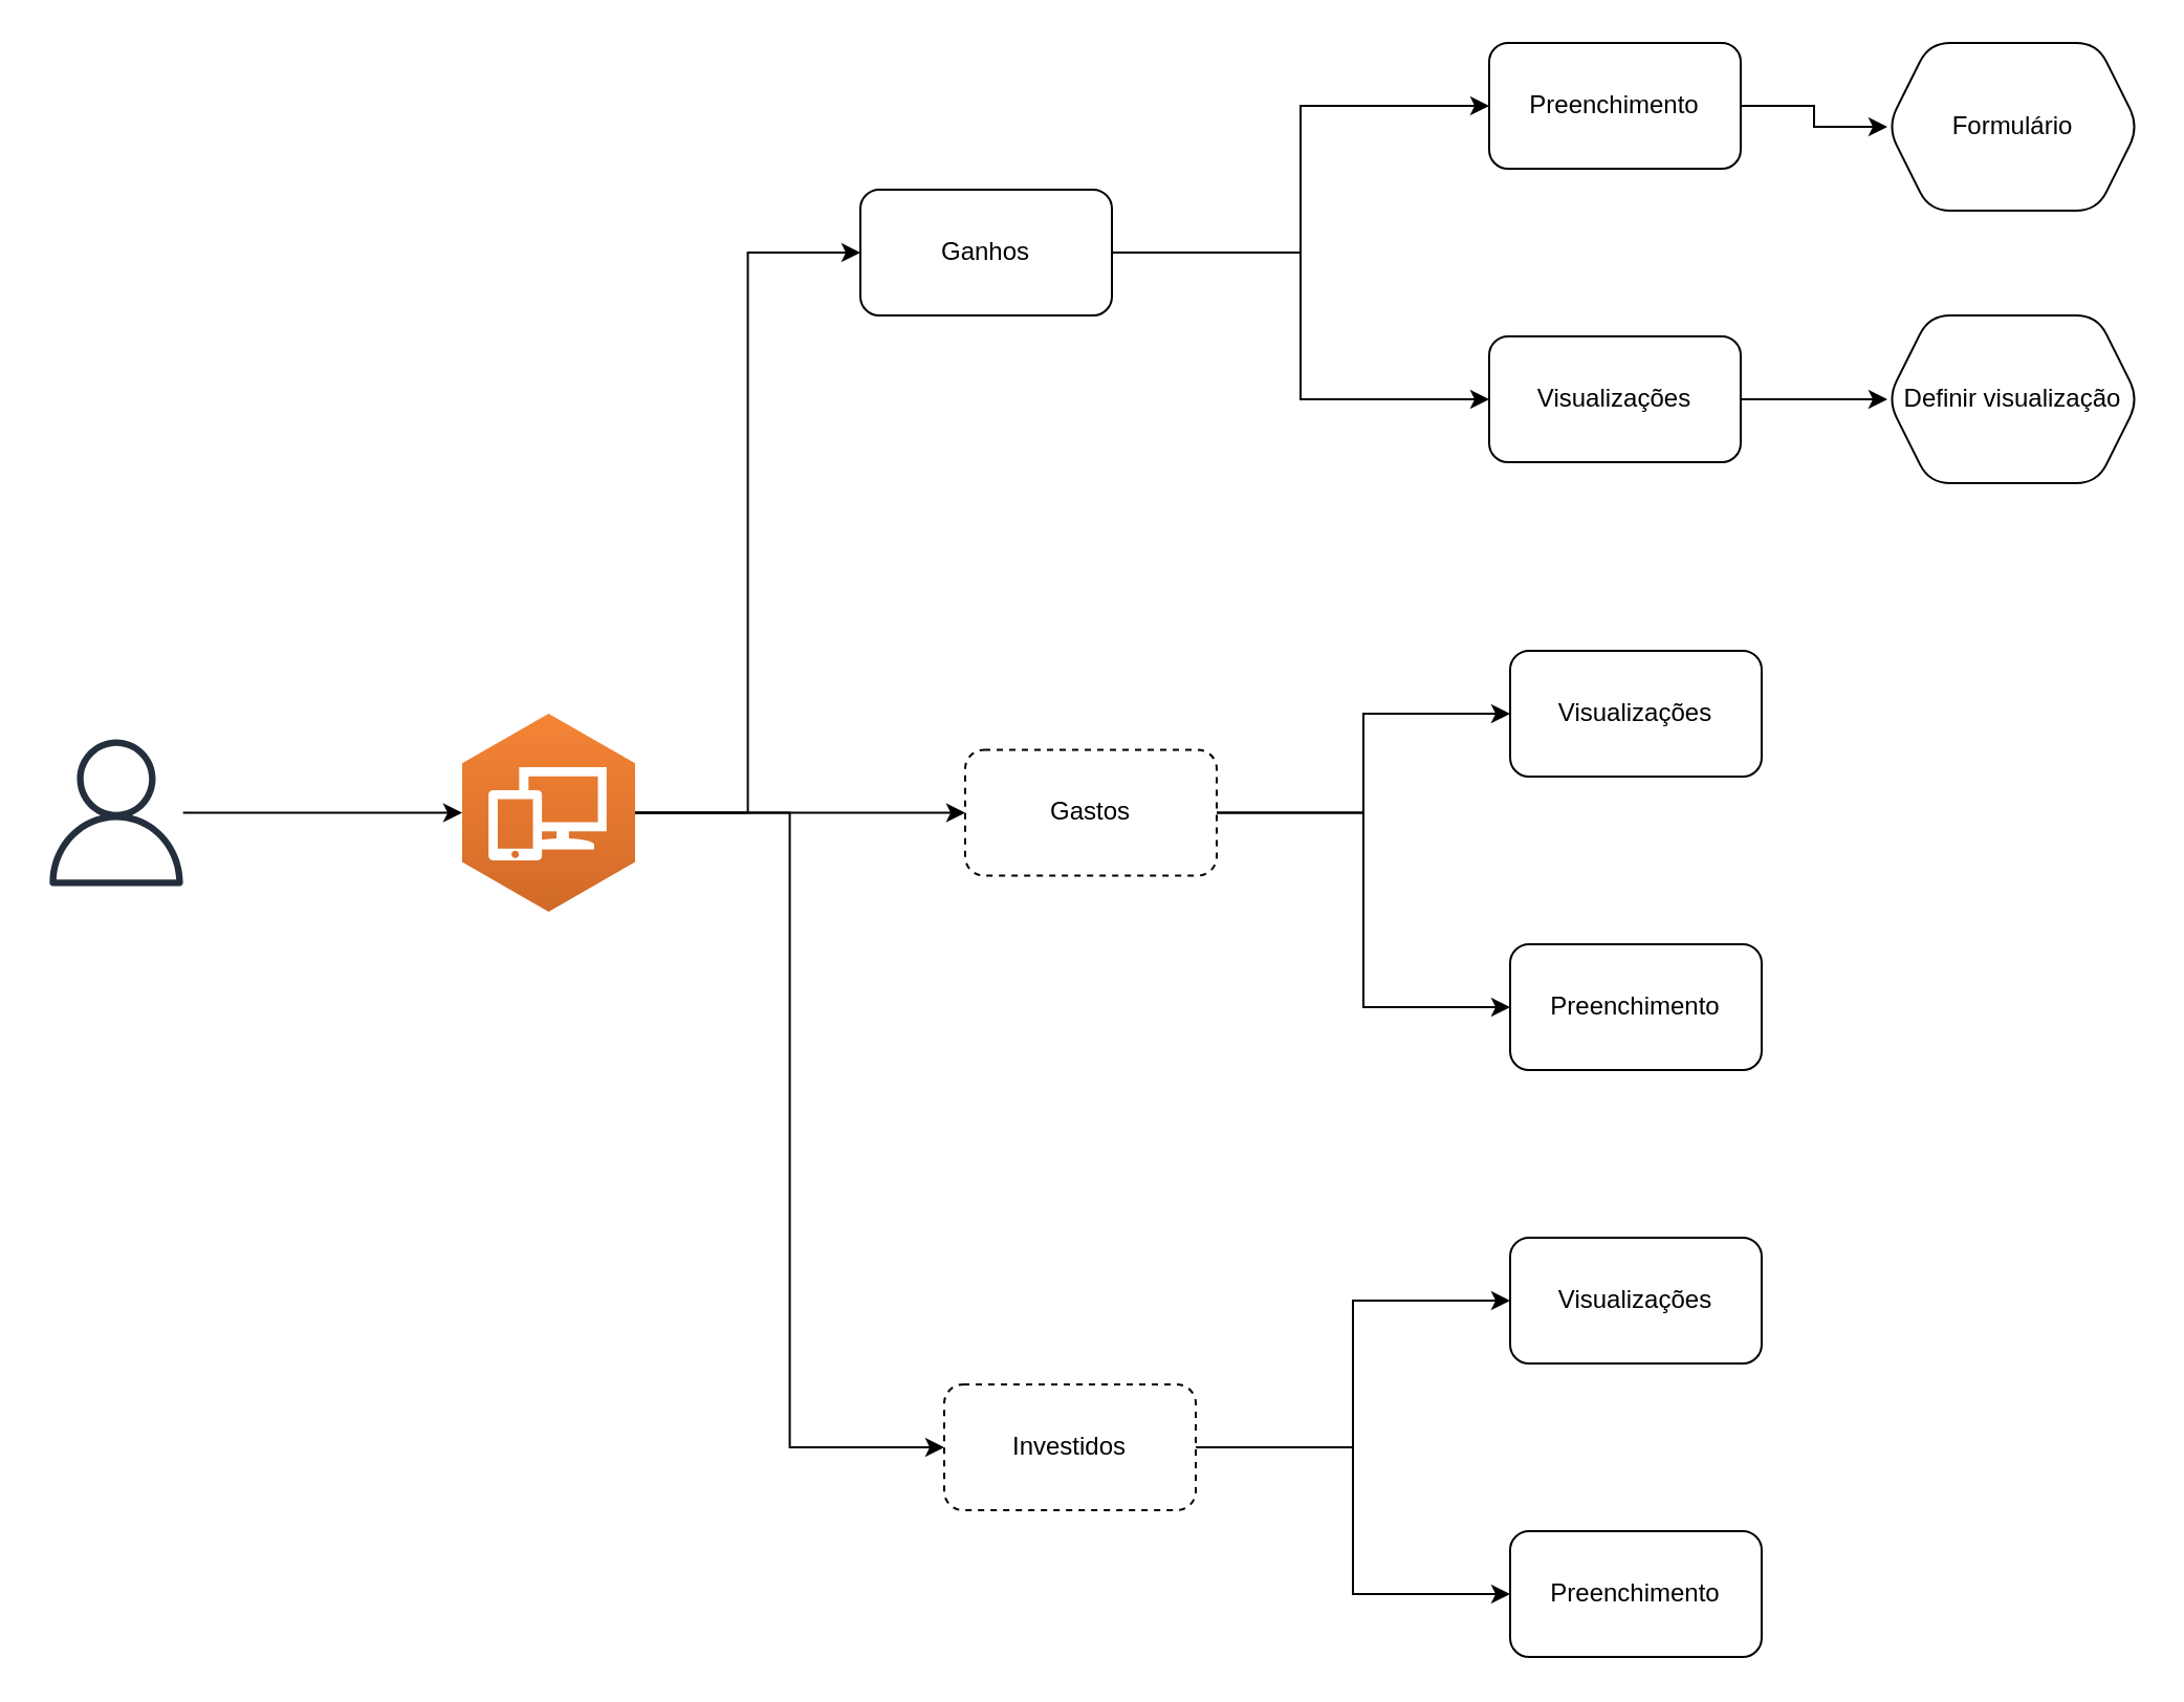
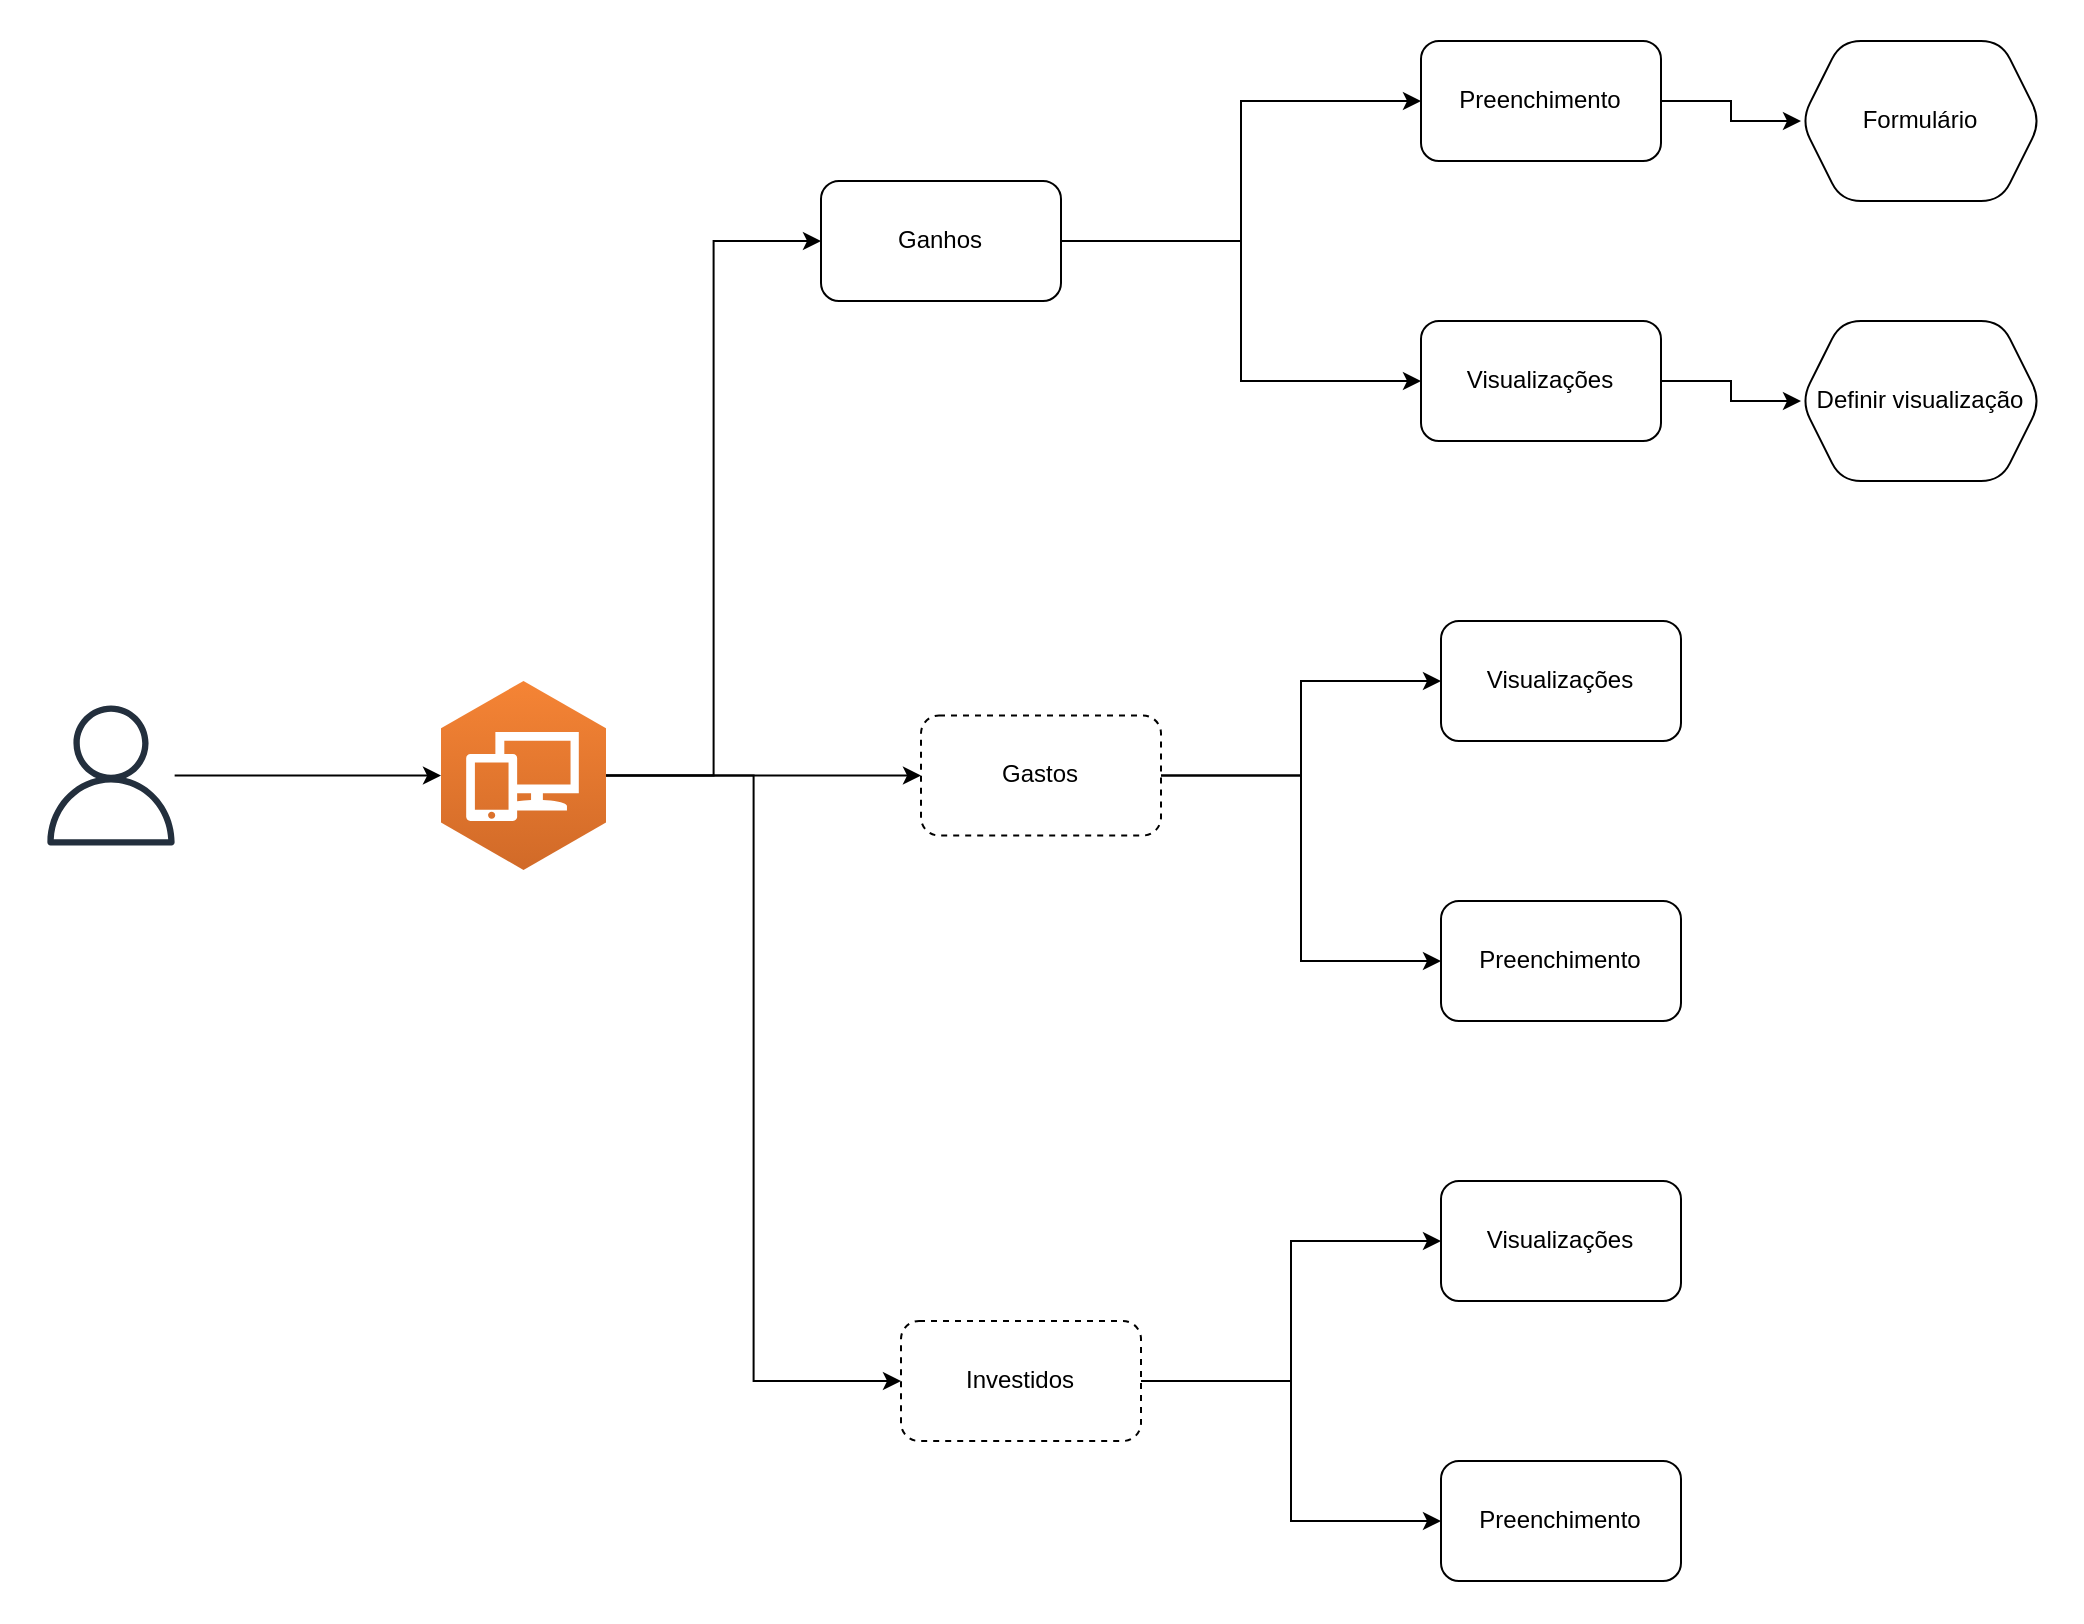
  <mxCell id="0" />
  <mxCell id="1" parent="0" />
  <mxCell id="2" style="edgeStyle=orthogonalEdgeStyle;rounded=0;orthogonalLoop=1;jettySize=auto;html=1;" edge="1" parent="1" source="3" target="7"><mxGeometry relative="1" as="geometry" /></mxCell>
  <mxCell id="3" value="" style="sketch=0;outlineConnect=0;fontColor=#232F3E;gradientColor=none;fillColor=#232F3D;strokeColor=none;dashed=0;verticalLabelPosition=bottom;verticalAlign=top;align=center;html=1;fontSize=12;fontStyle=0;aspect=fixed;pointerEvents=1;shape=mxgraph.aws4.user;" vertex="1" parent="1"><mxGeometry x="20" y="352.25" width="70" height="70" as="geometry" /></mxCell>
  <mxCell id="4" style="edgeStyle=orthogonalEdgeStyle;rounded=0;orthogonalLoop=1;jettySize=auto;html=1;entryX=0;entryY=0.5;entryDx=0;entryDy=0;" edge="1" parent="1" source="7" target="16"><mxGeometry relative="1" as="geometry" /></mxCell>
  <mxCell id="5" style="edgeStyle=orthogonalEdgeStyle;rounded=0;orthogonalLoop=1;jettySize=auto;html=1;entryX=0;entryY=0.5;entryDx=0;entryDy=0;" edge="1" parent="1" source="7" target="13"><mxGeometry relative="1" as="geometry" /></mxCell>
  <mxCell id="6" style="edgeStyle=orthogonalEdgeStyle;rounded=0;orthogonalLoop=1;jettySize=auto;html=1;entryX=0;entryY=0.5;entryDx=0;entryDy=0;" edge="1" parent="1" source="7" target="10"><mxGeometry relative="1" as="geometry" /></mxCell>
  <mxCell id="7" value="" style="outlineConnect=0;dashed=0;verticalLabelPosition=bottom;verticalAlign=top;align=center;html=1;shape=mxgraph.aws3.workspaces;fillColor=#D16A28;gradientColor=#F58435;gradientDirection=north;strokeColor=#000000;" vertex="1" parent="1"><mxGeometry x="220" y="340" width="82.5" height="94.5" as="geometry" /></mxCell>
  <mxCell id="8" style="edgeStyle=orthogonalEdgeStyle;rounded=0;orthogonalLoop=1;jettySize=auto;html=1;entryX=0;entryY=0.5;entryDx=0;entryDy=0;" edge="1" parent="1" source="10" target="18"><mxGeometry relative="1" as="geometry" /></mxCell>
  <mxCell id="9" style="edgeStyle=orthogonalEdgeStyle;rounded=0;orthogonalLoop=1;jettySize=auto;html=1;entryX=0;entryY=0.5;entryDx=0;entryDy=0;" edge="1" parent="1" source="10" target="20"><mxGeometry relative="1" as="geometry" /></mxCell>
  <mxCell id="10" value="Ganhos" style="rounded=1;whiteSpace=wrap;html=1;strokeColor=#000000;fillColor=default;gradientColor=none;" vertex="1" parent="1"><mxGeometry x="410" y="90" width="120" height="60" as="geometry" /></mxCell>
  <mxCell id="11" style="edgeStyle=orthogonalEdgeStyle;rounded=0;orthogonalLoop=1;jettySize=auto;html=1;entryX=0;entryY=0.5;entryDx=0;entryDy=0;" edge="1" parent="1" source="13" target="22"><mxGeometry relative="1" as="geometry" /></mxCell>
  <mxCell id="12" style="edgeStyle=orthogonalEdgeStyle;rounded=0;orthogonalLoop=1;jettySize=auto;html=1;entryX=0;entryY=0.5;entryDx=0;entryDy=0;" edge="1" parent="1" source="13" target="21"><mxGeometry relative="1" as="geometry" /></mxCell>
  <mxCell id="13" value="Gastos" style="rounded=1;whiteSpace=wrap;html=1;strokeColor=#000000;fillColor=default;gradientColor=none;dashed=1;" vertex="1" parent="1"><mxGeometry x="460" y="357.25" width="120" height="60" as="geometry" /></mxCell>
  <mxCell id="14" style="edgeStyle=orthogonalEdgeStyle;rounded=0;orthogonalLoop=1;jettySize=auto;html=1;entryX=0;entryY=0.5;entryDx=0;entryDy=0;" edge="1" parent="1" source="16" target="23"><mxGeometry relative="1" as="geometry" /></mxCell>
  <mxCell id="15" style="edgeStyle=orthogonalEdgeStyle;rounded=0;orthogonalLoop=1;jettySize=auto;html=1;entryX=0;entryY=0.5;entryDx=0;entryDy=0;" edge="1" parent="1" source="16" target="24"><mxGeometry relative="1" as="geometry" /></mxCell>
  <mxCell id="16" value="Investidos" style="rounded=1;whiteSpace=wrap;html=1;strokeColor=#000000;fillColor=default;gradientColor=none;dashed=1;" vertex="1" parent="1"><mxGeometry x="450" y="660" width="120" height="60" as="geometry" /></mxCell>
  <mxCell id="17" style="edgeStyle=orthogonalEdgeStyle;rounded=0;orthogonalLoop=1;jettySize=auto;html=1;" edge="1" parent="1" source="18" target="25"><mxGeometry relative="1" as="geometry" /></mxCell>
  <mxCell id="18" value="Preenchimento" style="rounded=1;whiteSpace=wrap;html=1;strokeColor=#000000;fillColor=default;gradientColor=none;" vertex="1" parent="1"><mxGeometry x="710" y="20" width="120" height="60" as="geometry" /></mxCell>
  <mxCell id="19" value="" style="edgeStyle=orthogonalEdgeStyle;rounded=0;orthogonalLoop=1;jettySize=auto;html=1;" edge="1" parent="1" source="20" target="26"><mxGeometry relative="1" as="geometry" /></mxCell>
  <mxCell id="20" value="Visualizações" style="rounded=1;whiteSpace=wrap;html=1;strokeColor=#000000;fillColor=default;gradientColor=none;" vertex="1" parent="1"><mxGeometry x="710" y="160" width="120" height="60" as="geometry" /></mxCell>
  <mxCell id="21" value="Preenchimento" style="rounded=1;whiteSpace=wrap;html=1;strokeColor=#000000;fillColor=default;gradientColor=none;" vertex="1" parent="1"><mxGeometry x="720" y="450" width="120" height="60" as="geometry" /></mxCell>
  <mxCell id="22" value="Visualizações" style="rounded=1;whiteSpace=wrap;html=1;strokeColor=#000000;fillColor=default;gradientColor=none;" vertex="1" parent="1"><mxGeometry x="720" y="310" width="120" height="60" as="geometry" /></mxCell>
  <mxCell id="23" value="Preenchimento" style="rounded=1;whiteSpace=wrap;html=1;strokeColor=#000000;fillColor=default;gradientColor=none;" vertex="1" parent="1"><mxGeometry x="720" y="730" width="120" height="60" as="geometry" /></mxCell>
  <mxCell id="24" value="Visualizações" style="rounded=1;whiteSpace=wrap;html=1;strokeColor=#000000;fillColor=default;gradientColor=none;" vertex="1" parent="1"><mxGeometry x="720" y="590" width="120" height="60" as="geometry" /></mxCell>
  <mxCell id="25" value="Formulário" style="shape=hexagon;perimeter=hexagonPerimeter2;whiteSpace=wrap;html=1;fixedSize=1;strokeColor=#000000;rounded=1;gradientColor=none;" vertex="1" parent="1"><mxGeometry x="900" y="20" width="120" height="80" as="geometry" /></mxCell>
- <mxCell id="26" value="Definir visualização" style="shape=hexagon;perimeter=hexagonPerimeter2;whiteSpace=wrap;html=1;fixedSize=1;strokeColor=#000000;rounded=1;gradientColor=none;" vertex="1" parent="1"><mxGeometry x="900" y="150" width="120" height="80" as="geometry" /></mxCell>
+ <mxCell id="26" value="Definir visualização" style="shape=hexagon;perimeter=hexagonPerimeter2;whiteSpace=wrap;html=1;fixedSize=1;strokeColor=#000000;rounded=1;gradientColor=none;" vertex="1" parent="1"><mxGeometry x="900" y="160" width="120" height="80" as="geometry" /></mxCell>
